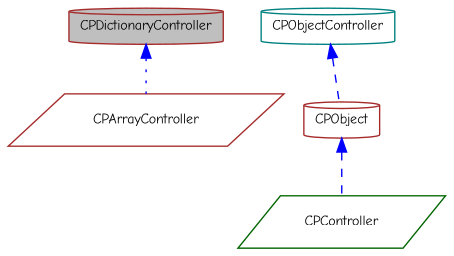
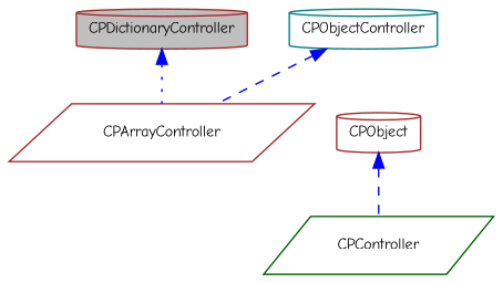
  digraph {
    fontname="Comic Neue"
    node [color=brown fillcolor=white fontname="Comic Neue" fontsize=10 shape=cylinder style=filled]
    edge [color=blue dir=back fontname="Comic Neue" fontsize=10 labelfontname=Helvetica labelfontsize=10 style=dashed]
    n1 [fillcolor=grey75 fontcolor=black height=0.2 label=CPDictionaryController width=0.4]
    n2 [height=0.2 label=CPArrayController shape=parallelogram width=0.4]
    n3 [color=teal height=0.2 label=CPObjectController width=0.4]
    n4 [color=darkgreen height=0.2 label=CPController shape=parallelogram width=0.4]
    n5 [height=0.2 label=CPObject width=0.4]
    n1 -> n2 [style=dotted]
-   n3 -> n5
+   n3 -> n2
    n5 -> n4
  }
